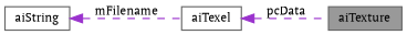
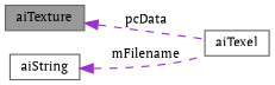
  digraph {
    fontname="PT Serif"
    rankdir=LR
    node [color=gray40 fillcolor=white fontname="PT Serif" fontsize=10 shape=box style=filled]
    edge [color=darkorchid3 dir=back fontname="PT Serif" fontsize=10 labelfontname=Helvetica labelfontsize=10 style=dashed]
    n1 [fillcolor=grey60 fontcolor=black height=0.2 label=aiTexture width=0.4]
    n2 [height=0.2 label=aiTexel width=0.4]
    n3 [height=0.2 label=aiString width=0.4]
-   n2 -> n1 [label=" pcData"]
+   n1 -> n2 [label=" pcData"]
    n3 -> n2 [label=" mFilename"]
  }
